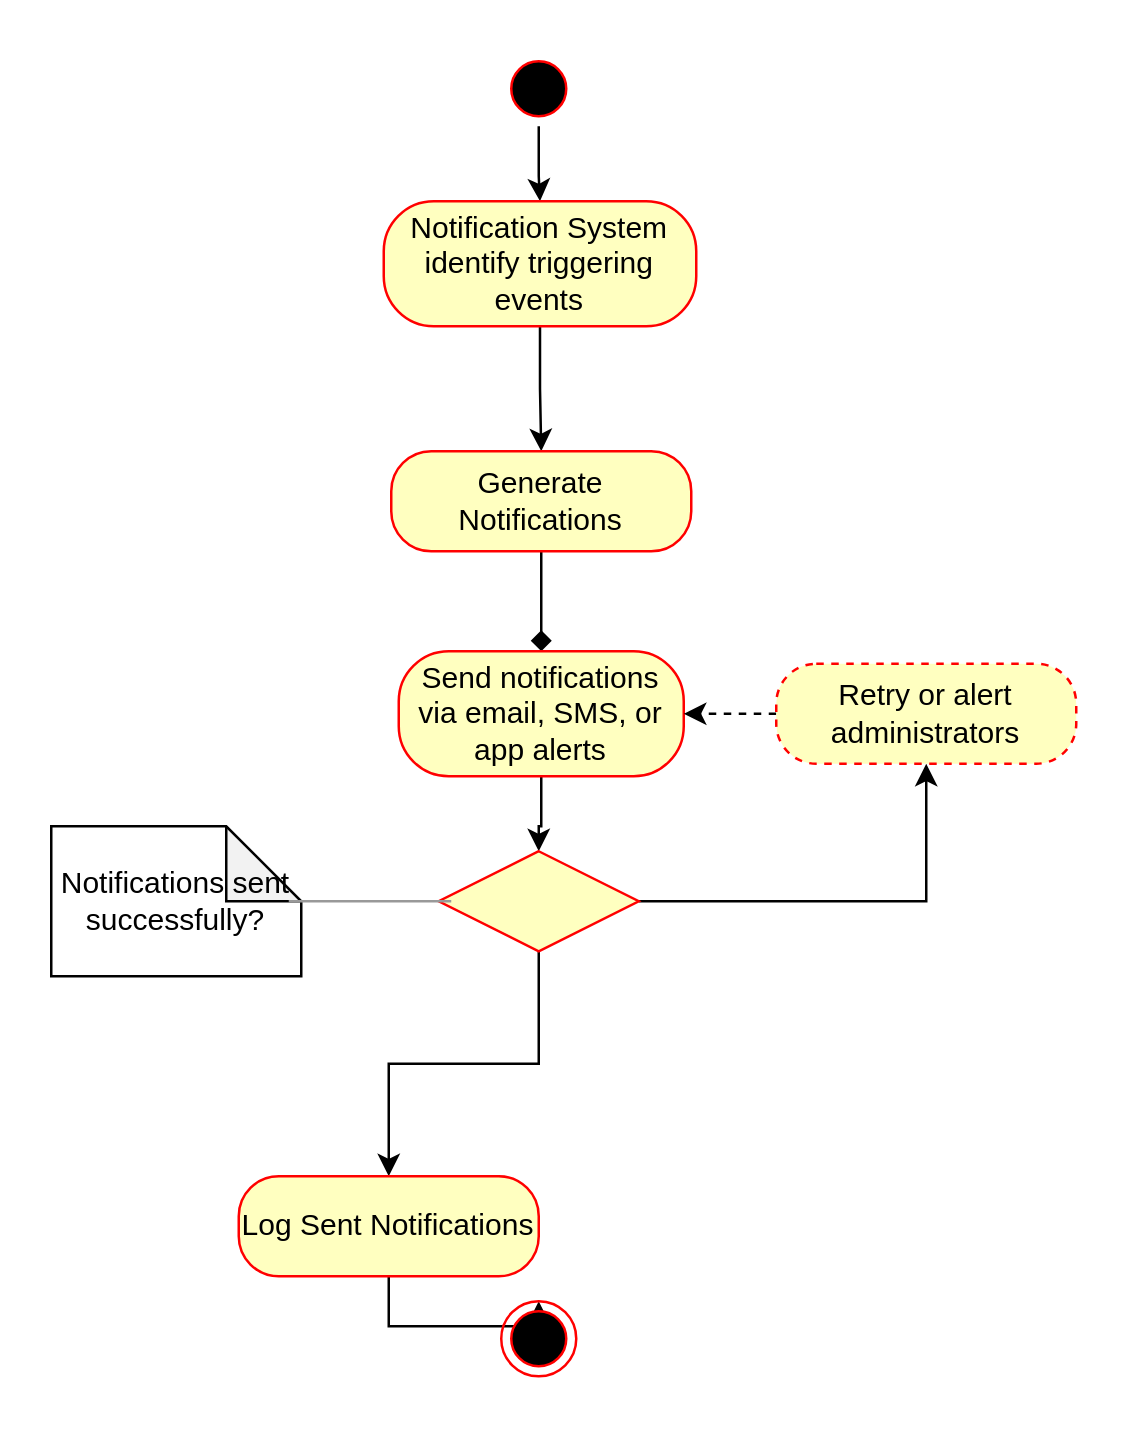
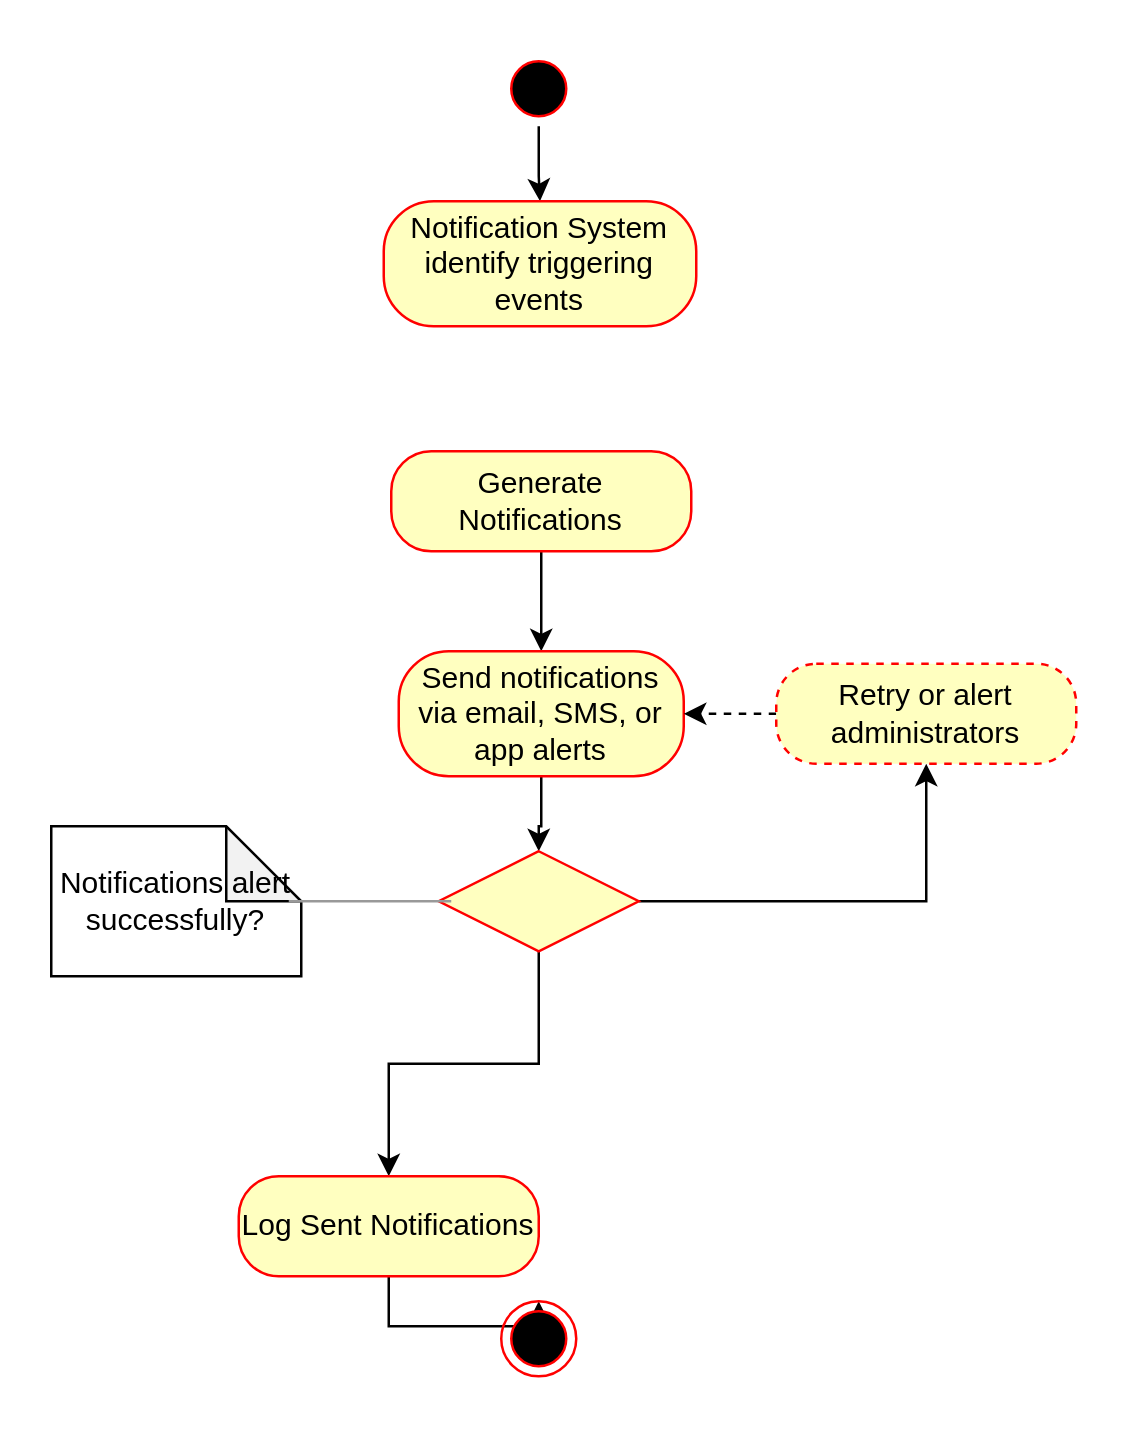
  <mxCell id="0" />
  <mxCell id="1" parent="0" />
  <mxCell id="2" value="" style="edgeStyle=orthogonalEdgeStyle;rounded=0;orthogonalLoop=1;jettySize=auto;html=1;" parent="1" source="3" target="5" edge="1"><mxGeometry relative="1" as="geometry" /></mxCell>
  <mxCell id="3" value="" style="ellipse;html=1;shape=startState;fillColor=#000000;strokeColor=#ff0000;" parent="1" vertex="1"><mxGeometry x="200" width="30" height="30" as="geometry" y="20" /></mxCell>
- <mxCell id="4" value="" style="edgeStyle=orthogonalEdgeStyle;rounded=0;orthogonalLoop=1;jettySize=auto;html=1;" parent="1" source="5" target="7" edge="1"><mxGeometry relative="1" as="geometry" /></mxCell>
  <mxCell id="5" value="Notification System identify triggering events" style="rounded=1;whiteSpace=wrap;html=1;arcSize=40;fontColor=#000000;fillColor=#ffffc0;strokeColor=#ff0000;" parent="1" vertex="1"><mxGeometry x="153" y="80" width="125" height="50" as="geometry" /></mxCell>
- <mxCell id="6" value="" style="edgeStyle=orthogonalEdgeStyle;rounded=0;orthogonalLoop=1;jettySize=auto;html=1;endArrow=diamond;" parent="1" source="7" target="9" edge="1"><mxGeometry relative="1" as="geometry" /></mxCell>
+ <mxCell id="6" value="" style="edgeStyle=orthogonalEdgeStyle;rounded=0;orthogonalLoop=1;jettySize=auto;html=1;" parent="1" source="7" target="9" edge="1"><mxGeometry relative="1" as="geometry" /></mxCell>
  <mxCell id="7" value="Generate Notifications" style="rounded=1;whiteSpace=wrap;html=1;arcSize=40;fontColor=#000000;fillColor=#ffffc0;strokeColor=#ff0000;" parent="1" vertex="1"><mxGeometry x="156" y="180" width="120" height="40" as="geometry" /></mxCell>
  <mxCell id="8" value="" style="edgeStyle=orthogonalEdgeStyle;rounded=0;orthogonalLoop=1;jettySize=auto;html=1;" parent="1" source="9" target="13" edge="1"><mxGeometry relative="1" as="geometry" /></mxCell>
  <mxCell id="9" value="Send notifications via email, SMS, or app alerts" style="rounded=1;whiteSpace=wrap;html=1;arcSize=40;fontColor=#000000;fillColor=#ffffc0;strokeColor=#ff0000;" parent="1" vertex="1"><mxGeometry x="159" y="260" width="114" height="50" as="geometry" /></mxCell>
- <mxCell id="10" value="Notifications sent successfully?" style="shape=note;whiteSpace=wrap;html=1;backgroundOutline=1;darkOpacity=0.05;" parent="1" vertex="1"><mxGeometry x="20" y="330" width="100" height="60" as="geometry" /></mxCell>
+ <mxCell id="10" value="Notifications alert successfully?" style="shape=note;whiteSpace=wrap;html=1;backgroundOutline=1;darkOpacity=0.05;" parent="1" vertex="1"><mxGeometry x="20" y="330" width="100" height="60" as="geometry" /></mxCell>
  <mxCell id="11" style="edgeStyle=orthogonalEdgeStyle;rounded=0;orthogonalLoop=1;jettySize=auto;html=1;exitX=1;exitY=0.5;exitDx=0;exitDy=0;entryX=0.5;entryY=1;entryDx=0;entryDy=0;" parent="1" source="13" target="17" edge="1"><mxGeometry relative="1" as="geometry" /></mxCell>
  <mxCell id="12" value="" style="edgeStyle=orthogonalEdgeStyle;rounded=0;orthogonalLoop=1;jettySize=auto;html=1;" parent="1" source="13" target="15" edge="1"><mxGeometry relative="1" as="geometry" /></mxCell>
  <mxCell id="13" value="" style="rhombus;whiteSpace=wrap;html=1;fontColor=#000000;fillColor=#ffffc0;strokeColor=#ff0000;" parent="1" vertex="1"><mxGeometry x="175" y="340" width="80" height="40" as="geometry" /></mxCell>
  <mxCell id="14" value="" style="edgeStyle=orthogonalEdgeStyle;rounded=0;orthogonalLoop=1;jettySize=auto;html=1;" parent="1" source="15" target="18" edge="1"><mxGeometry relative="1" as="geometry" /></mxCell>
  <mxCell id="15" value="Log Sent Notifications" style="rounded=1;whiteSpace=wrap;html=1;arcSize=40;fontColor=#000000;fillColor=#ffffc0;strokeColor=#ff0000;" parent="1" vertex="1"><mxGeometry x="95" y="470" width="120" height="40" as="geometry" /></mxCell>
  <mxCell id="16" value="" style="edgeStyle=orthogonalEdgeStyle;rounded=0;orthogonalLoop=1;jettySize=auto;html=1;dashed=1;" parent="1" source="17" target="9" edge="1"><mxGeometry relative="1" as="geometry" /></mxCell>
  <mxCell id="17" value="Retry or alert administrators" style="rounded=1;whiteSpace=wrap;html=1;arcSize=40;fontColor=#000000;fillColor=#ffffc0;strokeColor=#ff0000;dashed=1;" parent="1" vertex="1"><mxGeometry x="310" y="265" width="120" height="40" as="geometry" /></mxCell>
  <mxCell id="18" value="" style="ellipse;html=1;shape=endState;fillColor=#000000;strokeColor=#ff0000;" parent="1" vertex="1"><mxGeometry x="200" y="520" width="30" height="30" as="geometry" /></mxCell>
  <mxCell id="19" value="" style="verticalLabelPosition=bottom;shadow=0;dashed=0;align=center;html=1;verticalAlign=top;strokeWidth=1;shape=mxgraph.mockup.markup.line;strokeColor=#999999;" vertex="1" parent="1"><mxGeometry x="115" y="350" width="65" height="20" as="geometry" /></mxCell>
